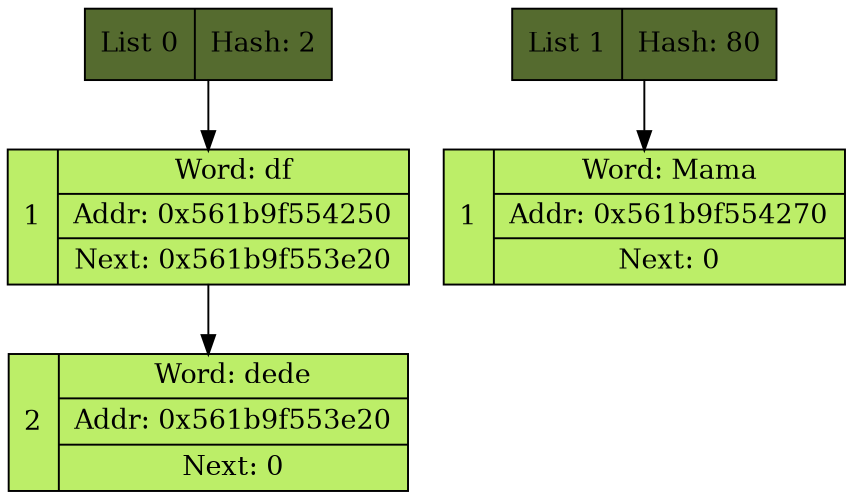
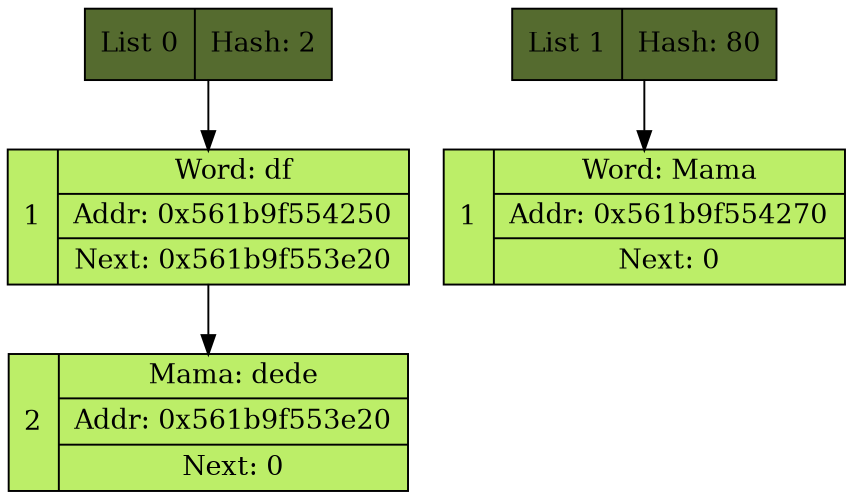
  digraph {
    node [fillcolor=darkolivegreen2 shape=record style=filled]
    n1 [fillcolor=darkolivegreen label="List 0 | Hash: 2"]
    n2 [label=" 1 | {Word: df| Addr: 0x561b9f554250| Next: 0x561b9f553e20} "]
-   n3 [label=" 2 | {Word: dede| Addr: 0x561b9f553e20| Next: 0} "]
+   n3 [label=" 2 | {Mama: dede| Addr: 0x561b9f553e20| Next: 0} "]
    n4 [fillcolor=darkolivegreen label="List 1 | Hash: 80"]
    n5 [label=" 1 | {Word: Mama| Addr: 0x561b9f554270| Next: 0} "]
    n1 -> n2
    n2 -> n3
    n4 -> n5
  }
